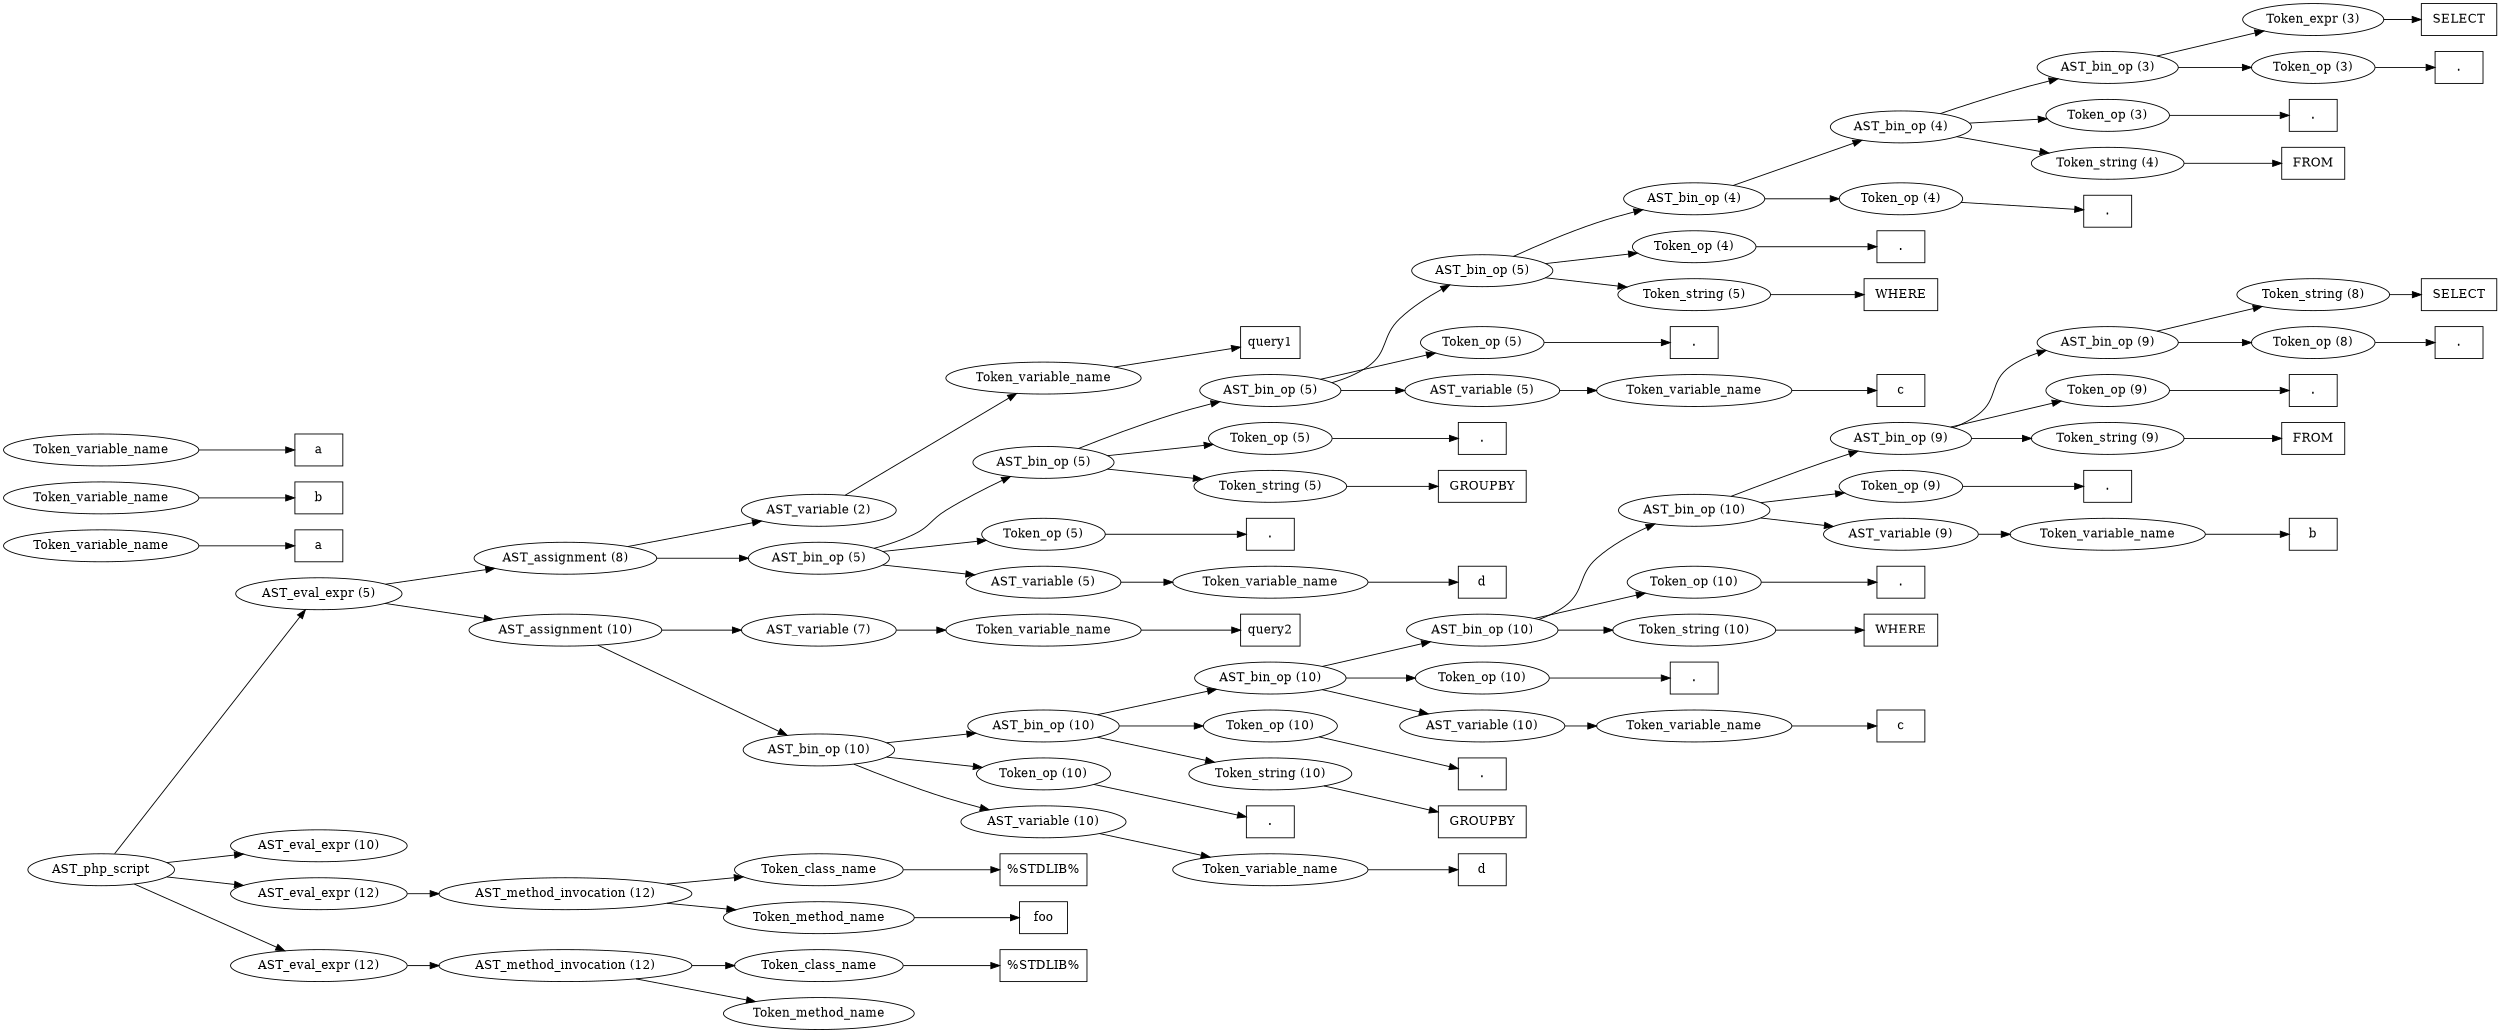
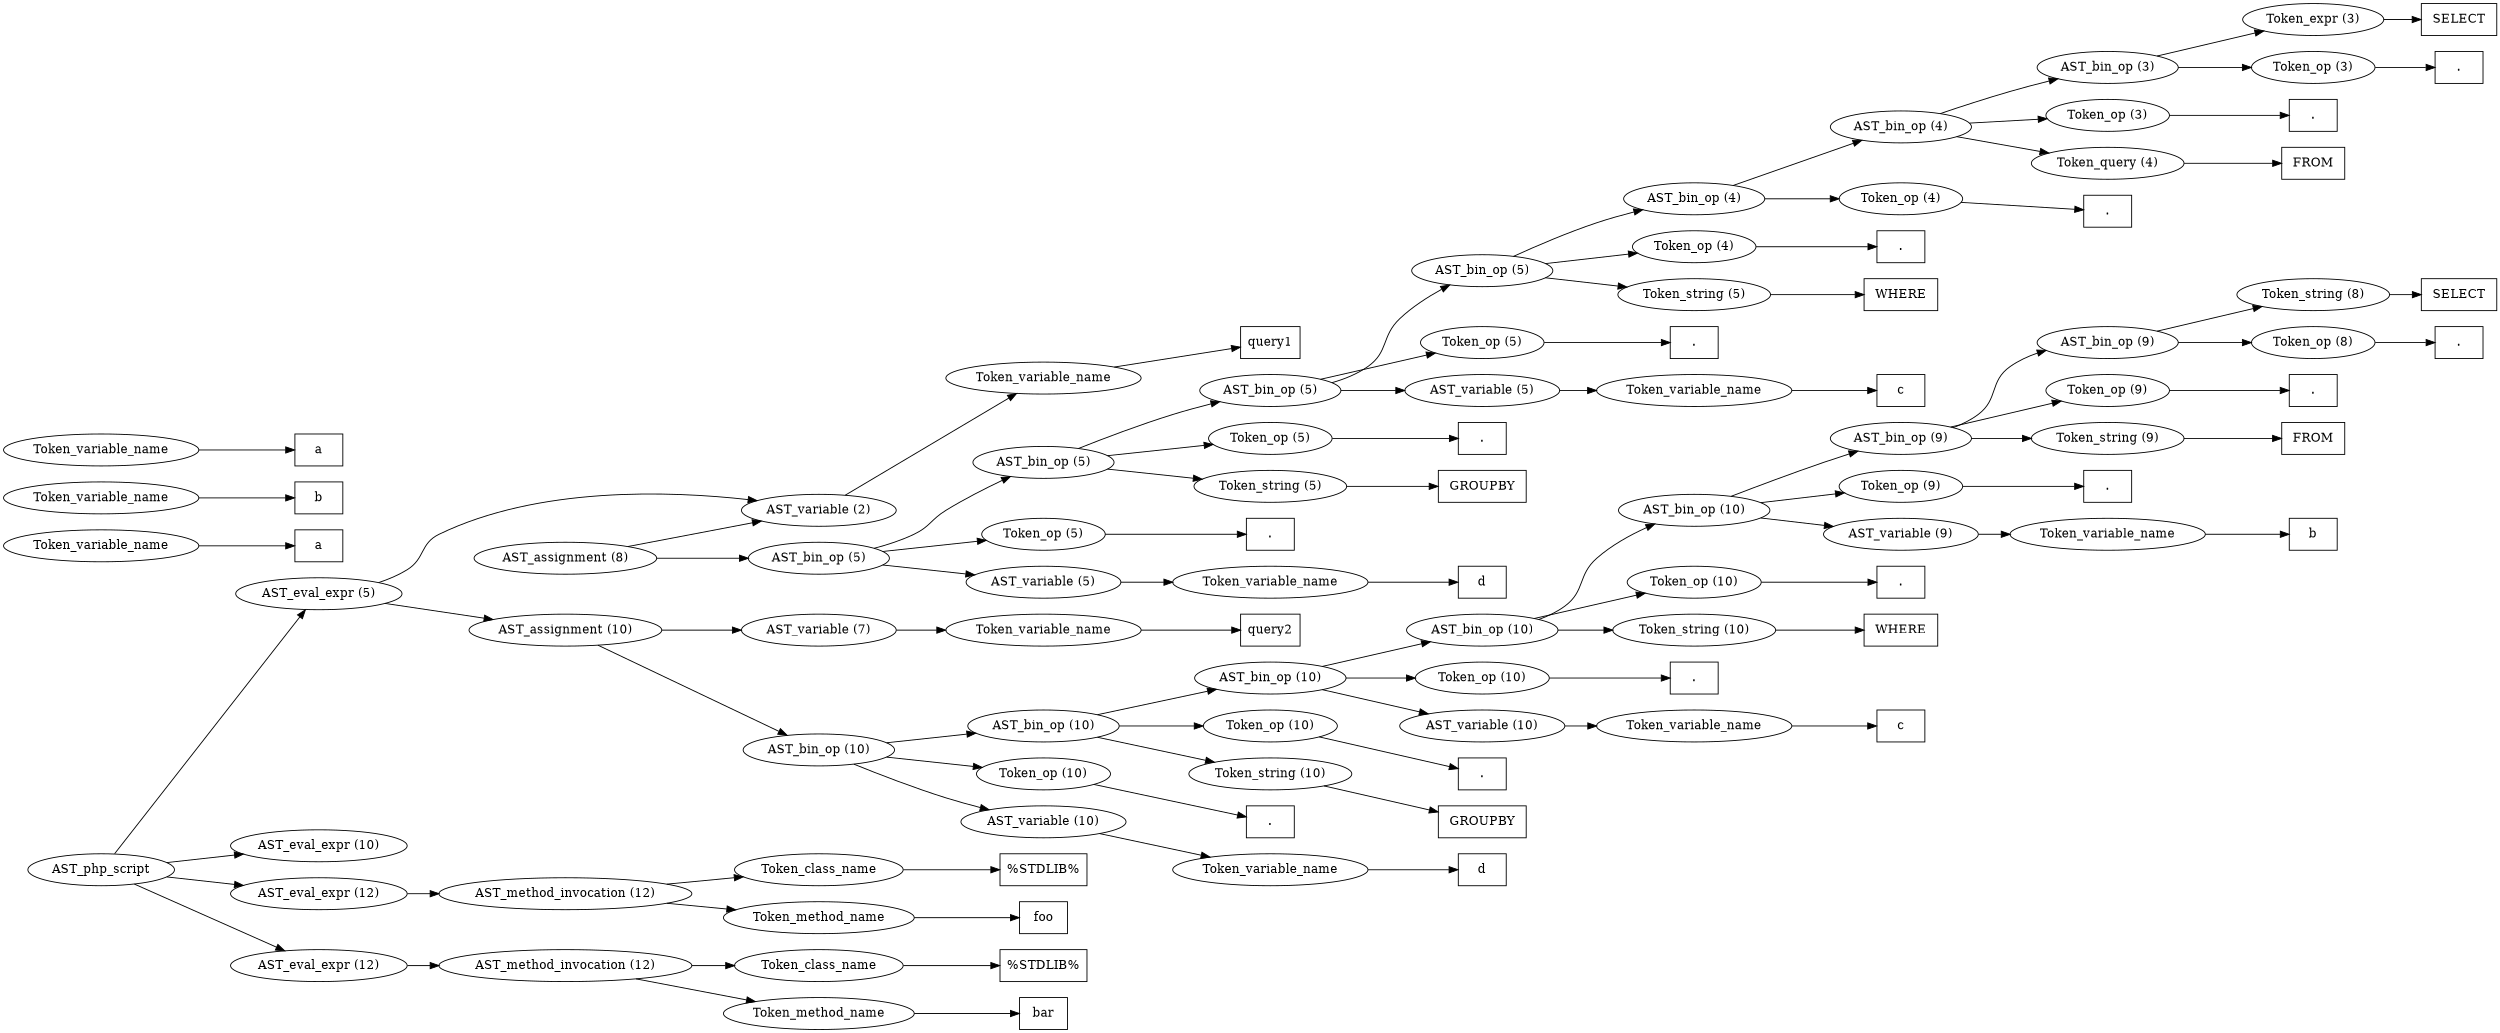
  digraph {
    rankdir=LR
    n1 [label=AST_php_script]
    n2 [label="AST_eval_expr (5)"]
    n3 [label="AST_eval_expr (10)"]
    n4 [label="AST_eval_expr (12)"]
    n5 [label="AST_eval_expr (12)"]
    n6 [label="AST_assignment (8)"]
    n7 [label="AST_assignment (10)"]
    n8 [label="AST_method_invocation (12)"]
    n9 [label="AST_method_invocation (12)"]
    n10 [label="AST_variable (2)"]
    n11 [label="AST_bin_op (5)"]
    n12 [label=Token_variable_name]
    n13 [label="AST_bin_op (5)"]
    n14 [label="Token_op (5)"]
    n15 [label="AST_variable (5)"]
    n16 [label=query1 shape=box]
    n17 [label="AST_bin_op (5)"]
    n18 [label="Token_op (5)"]
    n19 [label="Token_string (5)"]
    n20 [label="." shape=box]
    n21 [label=Token_variable_name]
    n22 [label="AST_bin_op (5)"]
    n23 [label="Token_op (5)"]
    n24 [label="AST_variable (5)"]
    n25 [label="." shape=box]
    n26 [label=" GROUPBY " shape=box]
    n27 [label="AST_bin_op (4)"]
    n28 [label="Token_op (4)"]
    n29 [label="Token_string (5)"]
    n30 [label="." shape=box]
    n31 [label=Token_variable_name]
    n32 [label="AST_bin_op (4)"]
    n33 [label="Token_op (4)"]
    n34 [label="." shape=box]
    n35 [label=" WHERE " shape=box]
    n36 [label="AST_bin_op (3)"]
    n37 [label="Token_op (3)"]
-   n38 [label="Token_string (4)"]
+   n38 [label="Token_query (4)"]
    n39 [label="." shape=box]
    n40 [label="Token_expr (3)"]
    n41 [label="Token_op (3)"]
    n42 [label="." shape=box]
    n43 [label=" FROM " shape=box]
    n44 [label=" SELECT " shape=box]
    n45 [label="." shape=box]
    n46 [label=Token_variable_name]
    n47 [label=a shape=box]
    n48 [label=Token_variable_name]
    n49 [label=b shape=box]
    n50 [label=c shape=box]
    n51 [label=d shape=box]
    n52 [label="AST_variable (7)"]
    n53 [label="AST_bin_op (10)"]
    n54 [label=Token_variable_name]
    n55 [label="AST_bin_op (10)"]
    n56 [label="Token_op (10)"]
    n57 [label="AST_variable (10)"]
    n58 [label=query2 shape=box]
    n59 [label="AST_bin_op (10)"]
    n60 [label="Token_op (10)"]
    n61 [label="Token_string (10)"]
    n62 [label="." shape=box]
    n63 [label=Token_variable_name]
    n64 [label="AST_bin_op (10)"]
    n65 [label="Token_op (10)"]
    n66 [label="AST_variable (10)"]
    n67 [label="." shape=box]
    n68 [label=" GROUPBY " shape=box]
    n69 [label="AST_bin_op (10)"]
    n70 [label="Token_op (10)"]
    n71 [label="Token_string (10)"]
    n72 [label="." shape=box]
    n73 [label=Token_variable_name]
    n74 [label="AST_bin_op (9)"]
    n75 [label="Token_op (9)"]
    n76 [label="AST_variable (9)"]
    n77 [label="." shape=box]
    n78 [label=" WHERE " shape=box]
    n79 [label="AST_bin_op (9)"]
    n80 [label="Token_op (9)"]
    n81 [label="Token_string (9)"]
    n82 [label="." shape=box]
    n83 [label=Token_variable_name]
    n84 [label="Token_string (8)"]
    n85 [label="Token_op (8)"]
    n86 [label="." shape=box]
    n87 [label=" FROM " shape=box]
    n88 [label=" SELECT " shape=box]
    n89 [label="." shape=box]
    n90 [label=Token_variable_name]
    n91 [label=a shape=box]
    n92 [label=b shape=box]
    n93 [label=c shape=box]
    n94 [label=d shape=box]
    n95 [label=Token_class_name]
    n96 [label=Token_method_name]
    n97 [label="%STDLIB%" shape=box]
    n98 [label=foo shape=box]
    n99 [label=Token_class_name]
    n100 [label=Token_method_name]
    n101 [label="%STDLIB%" shape=box]
+   n102 [label=bar shape=box]
    n1 -> n2
    n1 -> n3
    n1 -> n4
    n1 -> n5
-   n2 -> n6
+   n2 -> n10
    n2 -> n7
    n4 -> n8
    n5 -> n9
    n6 -> n10
    n6 -> n11
    n7 -> n52
    n7 -> n53
    n8 -> n95
    n8 -> n96
    n9 -> n99
    n9 -> n100
    n10 -> n12
    n11 -> n13
    n11 -> n14
    n11 -> n15
    n12 -> n16
    n13 -> n17
    n13 -> n18
    n13 -> n19
    n14 -> n20
    n15 -> n21
    n17 -> n22
    n17 -> n23
    n17 -> n24
    n18 -> n25
    n19 -> n26
    n21 -> n51
    n22 -> n27
    n22 -> n28
    n22 -> n29
    n23 -> n30
    n24 -> n31
    n27 -> n32
    n27 -> n33
    n28 -> n34
    n29 -> n35
    n31 -> n50
    n32 -> n36
    n32 -> n37
    n32 -> n38
    n33 -> n39
    n36 -> n40
    n36 -> n41
    n37 -> n42
    n38 -> n43
    n40 -> n44
    n41 -> n45
    n46 -> n47
    n48 -> n49
    n52 -> n54
    n53 -> n55
    n53 -> n56
    n53 -> n57
    n54 -> n58
    n55 -> n59
    n55 -> n60
    n55 -> n61
    n56 -> n62
    n57 -> n63
    n59 -> n64
    n59 -> n65
    n59 -> n66
    n60 -> n67
    n61 -> n68
    n63 -> n94
    n64 -> n69
    n64 -> n70
    n64 -> n71
    n65 -> n72
    n66 -> n73
    n69 -> n74
    n69 -> n75
    n69 -> n76
    n70 -> n77
    n71 -> n78
    n73 -> n93
    n74 -> n79
    n74 -> n80
    n74 -> n81
    n75 -> n82
    n76 -> n83
    n79 -> n84
    n79 -> n85
    n80 -> n86
    n81 -> n87
    n83 -> n92
    n84 -> n88
    n85 -> n89
    n90 -> n91
    n95 -> n97
    n96 -> n98
    n99 -> n101
+   n100 -> n102
  }
